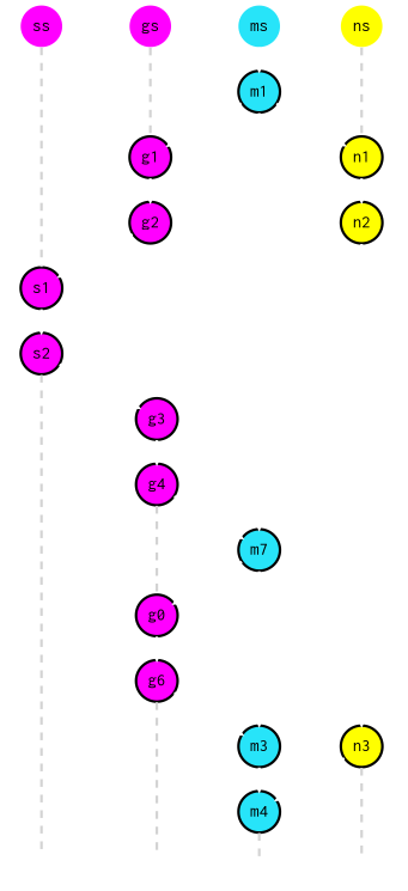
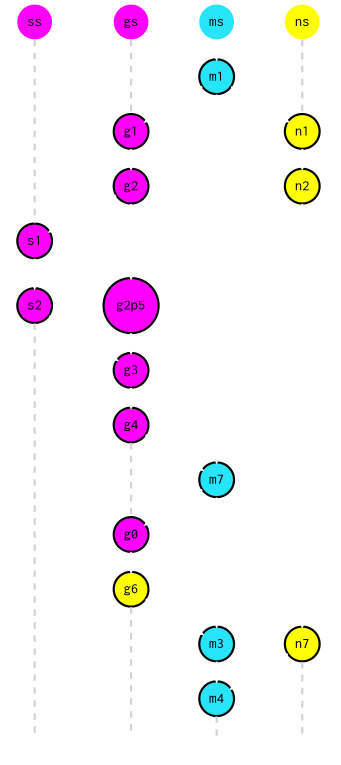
  digraph {
    nodesep=0.4
    rankdir=TB
    ranksep=0.25
    node [color=black fillcolor=magenta fixedsize=false fontcolor=black fontname=Inconsolata group=gfdl margin=0.05 penwidth=2 shape=circle style=filled]
    edge [arrowhead=vee color=white penwidth=2]
    ne [fillcolor=none fontcolor=white group=ncar height=0 label="dev/ncar" penwidth=0 shape=none width=0]
    me [fillcolor=none fontcolor=white group=main height=0 label=main penwidth=0 shape=none width=0]
    ge [fillcolor=none fontcolor=white height=0 label="dev/gfdl" penwidth=0 shape=none width=0]
    se [fillcolor=none fontcolor=white group=ice height=0 label="dev/ice" penwidth=0 shape=none width=0]
    ms [fillcolor="#27E4F9" group=main height=0 penwidth=0 width=0]
    gs [height=0 penwidth=0 width=0]
    ss [group=ice height=0 penwidth=0 width=0]
    ns [fillcolor=yellow group=ncar height=0 penwidth=0 width=0]
    m1 [fillcolor="#27E4F9" group=main height=0.2 width=0.2]
    g1 [height=0.2 width=0.2]
    s1 [group=ice height=0.2 width=0.2]
    n1 [fillcolor=yellow group=ncar height=0.2 width=0.2]
    m2 [fillcolor="#27E4F9" group=main height=0.2 label=m7 width=0.2]
    m3 [fillcolor="#27E4F9" group=main height=0.2 width=0.2]
    g5 [height=0.2 label=g0 width=0.2]
    g2 [height=0.2 width=0.2]
    n2 [fillcolor=yellow group=ncar height=0.2 width=0.2]
    m4 [fillcolor="#27E4F9" group=main height=0.2 width=0.2]
-   g6 [height=0.2 width=0.2]
+   g6 [fillcolor=yellow height=0.2 width=0.2]
+   g2p5 [height=0.2 width=0.2]
    g3 [height=0.2 width=0.2]
    s2 [group=ice height=0.2 width=0.2]
    g4 [height=0.2 width=0.2]
-   n3 [fillcolor=yellow group=ncar height=0.2 width=0.2]
+   n3 [fillcolor=yellow group=ncar height=0.2 width=0.2 label=n7]
    subgraph sub_1 {
      rank=sink
      ne
    }
    subgraph sub_2 {
      rank=sink
      me
    }
    subgraph sub_3 {
      rank=sink
      ge
    }
    subgraph sub_4 {
      rank=sink
      se
    }
    subgraph sub_5 {
      rank=source
      ms
    }
    subgraph sub_6 {
      rank=source
      gs
    }
    subgraph sub_7 {
      rank=source
      ss
    }
    subgraph sub_8 {
      rank=source
      ns
    }
    ms -> m1
    gs -> g1 [arrowhead=none color=lightgray style=dashed]
    ss -> s1 [arrowhead=none color=lightgray style=dashed]
    ns -> n1 [arrowhead=none color=lightgray style=dashed]
    m1 -> g1
    m1 -> n1
    m1 -> m2
    g1 -> g2
    s1 -> s2
    n1 -> n2
    m2 -> m3
    m2 -> g5
    m3 -> m4
    g5 -> g6
    g2 -> s1
+   g2 -> g2p5
    n2 -> n3
    m4 -> me [arrowhead=none color=lightgray style=dashed]
    g6 -> ge [arrowhead=none color=lightgray style=dashed]
    g6 -> m3
+   g2p5 -> g3
    g3 -> g4
    s2 -> se [arrowhead=none color=lightgray style=dashed]
    s2 -> g3
    g4 -> m2
    g4 -> g5 [arrowhead=none color=lightgray style=dashed]
    n3 -> ne [arrowhead=none color=lightgray style=dashed]
    n3 -> m4
  }
